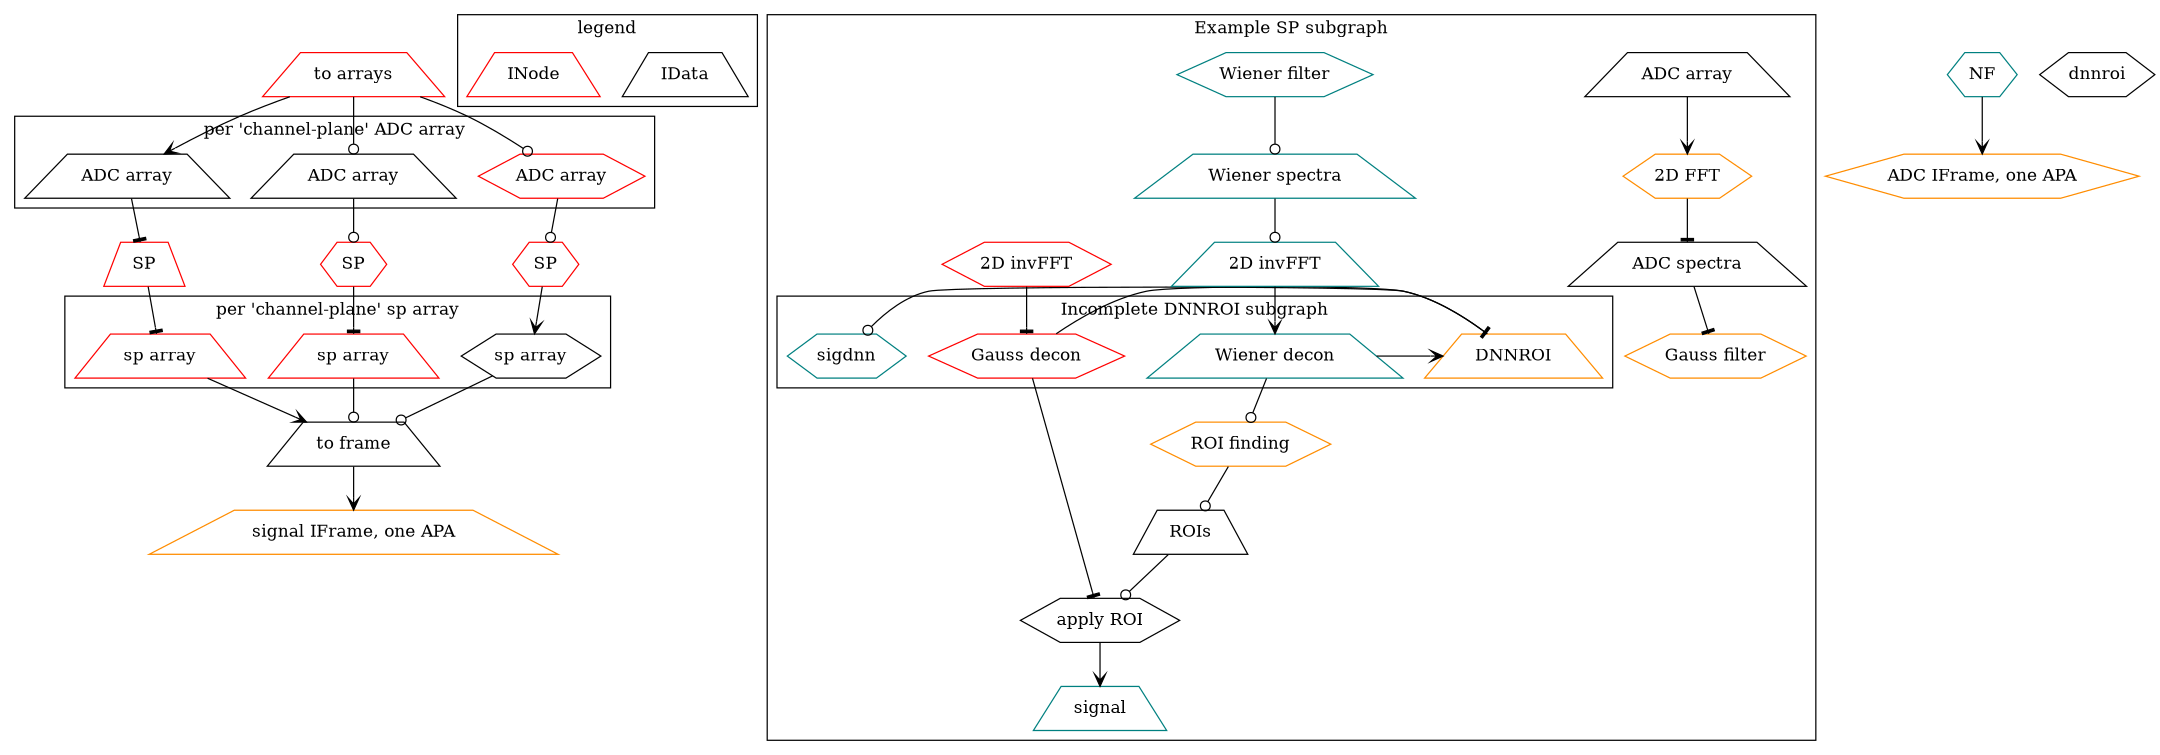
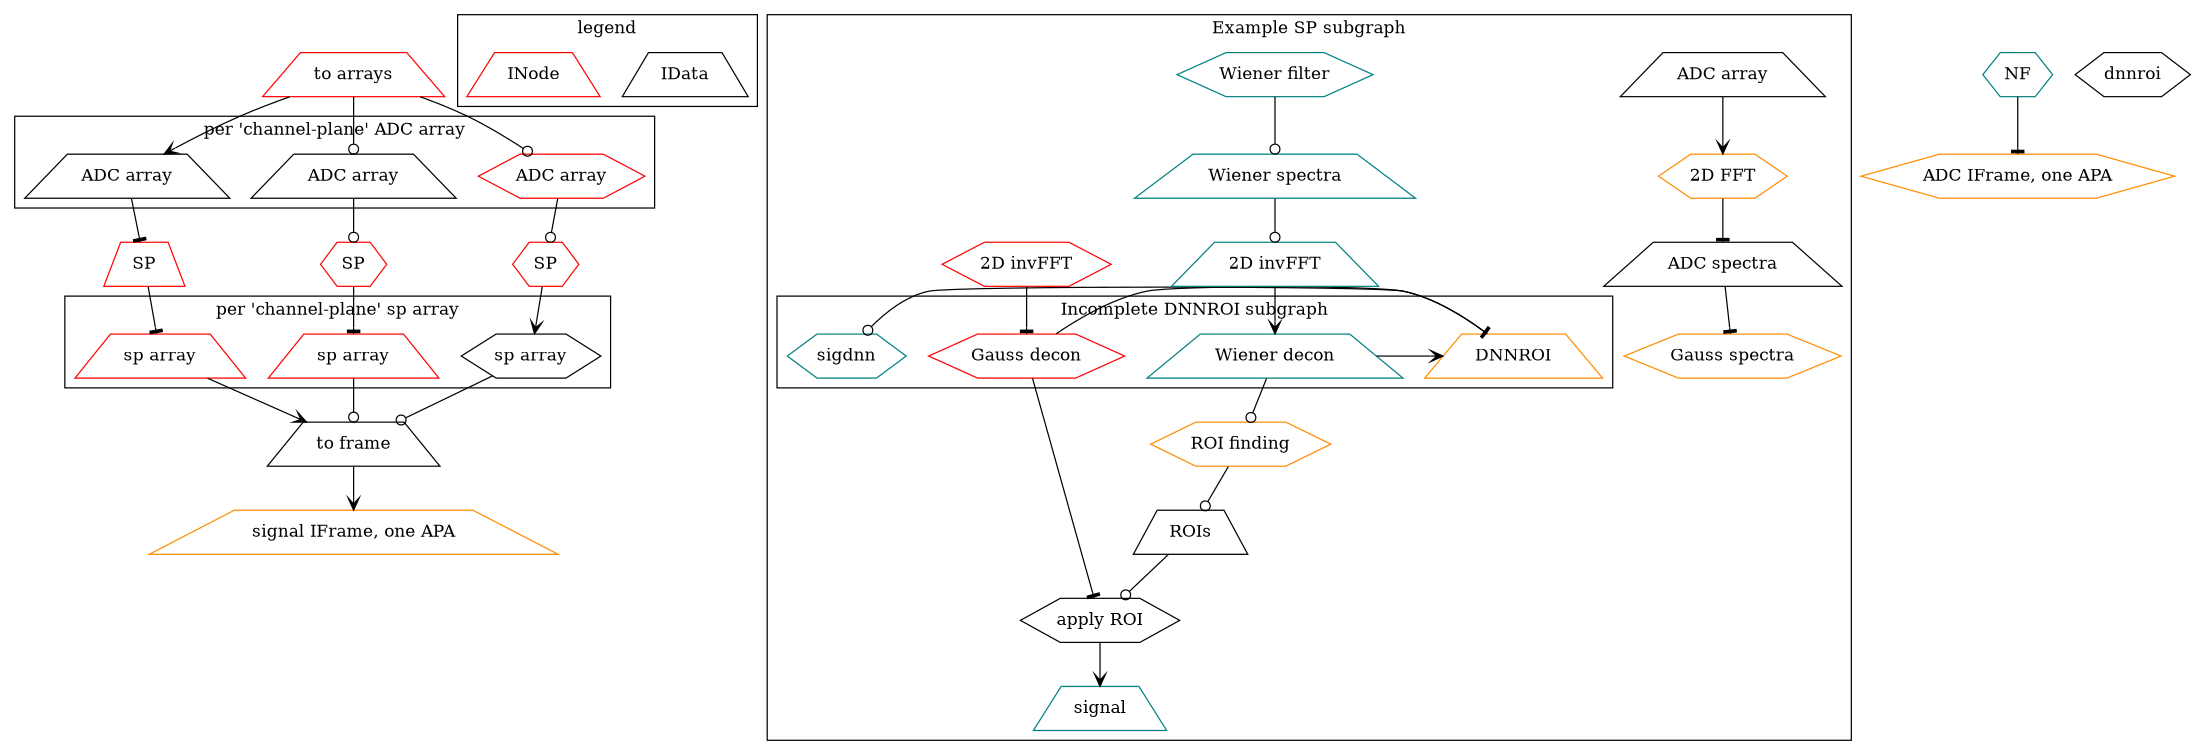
  digraph {
    node [color=black shape=trapezium]
    edge [arrowhead=odot]
    n1 [label="ADC array"]
    n2 [label="ADC array"]
    n3 [color=red label="ADC array" shape=hexagon]
    n4 [label=IData]
    n5 [color=red label=INode]
    n6 [color=red label="sp array"]
    n7 [color=red label="sp array"]
    n8 [label="sp array" shape=hexagon]
    n9 [color=red label="Gauss decon" shape=hexagon]
    DNNROI [color=darkorange]
    n11 [color=teal label="Wiener decon"]
    sigdnn [color=teal shape=hexagon]
    n13 [label="ADC array"]
    n14 [color=darkorange label="2D FFT" shape=hexagon]
    n15 [label="ADC spectra"]
-   n16 [color=darkorange label="Gauss filter" shape=hexagon]
+   n16 [color=darkorange label="Gauss spectra" shape=hexagon]
    n17 [color=teal label="Wiener filter" shape=hexagon]
    n18 [color=red label="2D invFFT" shape=hexagon]
    n19 [color=teal label="Wiener spectra"]
    n20 [color=teal label="2D invFFT"]
    n21 [label="apply ROI" shape=hexagon]
    n22 [color=darkorange label="ROI finding" shape=hexagon]
    n23 [label=ROIs]
    n24 [color=teal label=signal]
    n25 [color=red label=SP]
    n26 [color=red label=SP shape=hexagon]
    n27 [color=red label=SP shape=hexagon]
    n28 [label="to frame"]
    n29 [color=darkorange label="ADC IFrame, one APA" shape=hexagon]
    n30 [color=red label="to arrays"]
    n31 [color=darkorange label="signal IFrame, one APA"]
    n32 [color=teal label=NF shape=hexagon]
    dnnroi [shape=hexagon]
    subgraph cluster_1 {
      label="per 'channel-plane' ADC array"
      n1
      n2
      n3
    }
    subgraph cluster_2 {
      label=legend
      n4
      n5
    }
    subgraph cluster_3 {
      label="per 'channel-plane' sp array"
      n6
      n7
      n8
    }
    subgraph cluster_4 {
      label="Example SP subgraph"
      n13
      n14
      n15
      n16
      n17
      n18
      n19
      n20
      n21
      n22
      n23
      n24
      subgraph cluster_5 {
        label="Incomplete DNNROI subgraph"
        n9
        DNNROI
        n11
        sigdnn
      }
    }
    n1 -> n25 [arrowhead=tee]
    n2 -> n26
    n3 -> n27
    n6 -> n28 [arrowhead=vee]
    n7 -> n28
    n8 -> n28
    n9 -> DNNROI [arrowhead=tee constraint=false]
    n9 -> n21 [arrowhead=tee]
    DNNROI -> sigdnn [constraint=false]
    n11 -> DNNROI [arrowhead=vee constraint=false]
    n11 -> n22
    n13 -> n14 [arrowhead=vee]
    n14 -> n15 [arrowhead=tee]
    n15 -> n16 [arrowhead=tee]
    n17 -> n19
    n18 -> n9 [arrowhead=tee]
    n19 -> n20
    n20 -> n11 [arrowhead=vee]
    n21 -> n24 [arrowhead=vee]
    n22 -> n23
    n23 -> n21
    n25 -> n6 [arrowhead=tee]
    n26 -> n7 [arrowhead=tee]
    n27 -> n8 [arrowhead=vee]
    n28 -> n31 [arrowhead=vee]
    n30 -> n1 [arrowhead=vee]
    n30 -> n2
    n30 -> n3
-   n32 -> n29 [arrowhead=vee]
+   n32 -> n29 [arrowhead=tee]
  }
